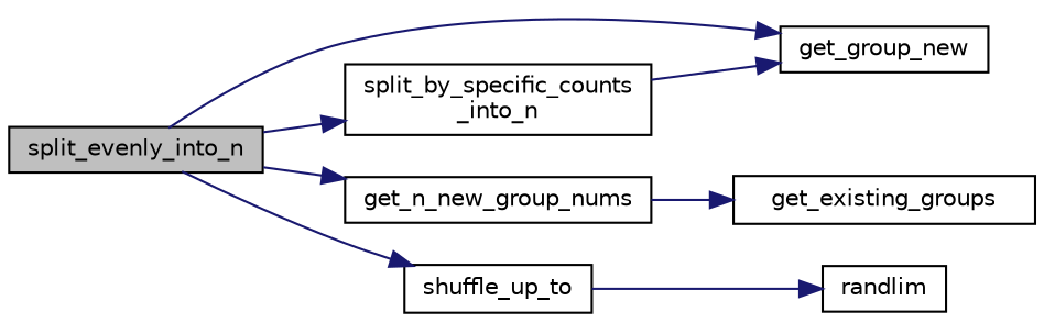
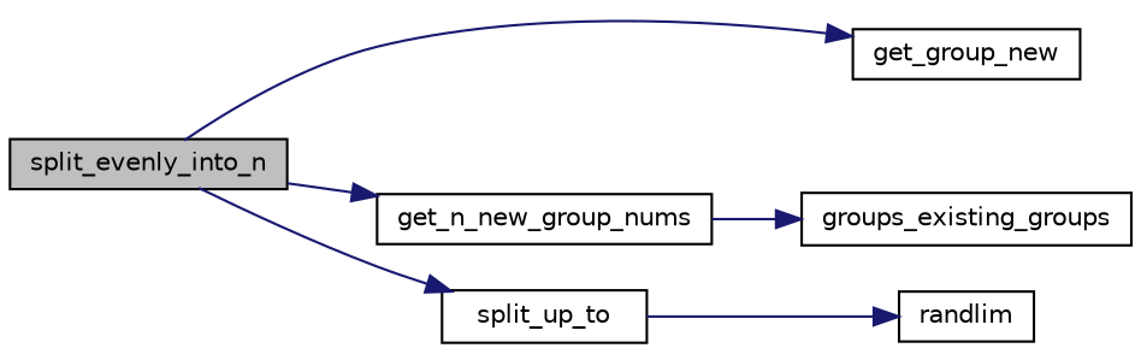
  digraph {
    rankdir=LR
    node [color=black fillcolor=white fontname=Helvetica fontsize=10 shape=record style=filled]
    edge [color=midnightblue fontname=Helvetica fontsize=10 labelfontname=Helvetica labelfontsize=10 style=solid]
    n1 [fillcolor=grey75 fontcolor=black height=0.2 label=split_evenly_into_n width=0.4]
    n2 [height=0.2 label=get_group_new width=0.4]
-   n3 [height=0.2 label="split_by_specific_counts\l_into_n" width=0.4]
    n4 [height=0.2 label=get_n_new_group_nums width=0.4]
-   n5 [height=0.2 label=shuffle_up_to width=0.4]
-   n6 [height=0.2 label=get_existing_groups width=0.4]
+   n5 [height=0.2 label=split_up_to width=0.4]
+   n6 [height=0.2 label=groups_existing_groups width=0.4]
    n7 [height=0.2 label=randlim width=0.4]
    n1 -> n2
-   n1 -> n3
    n1 -> n4
    n1 -> n5
-   n3 -> n2
    n4 -> n6
    n5 -> n7
  }
